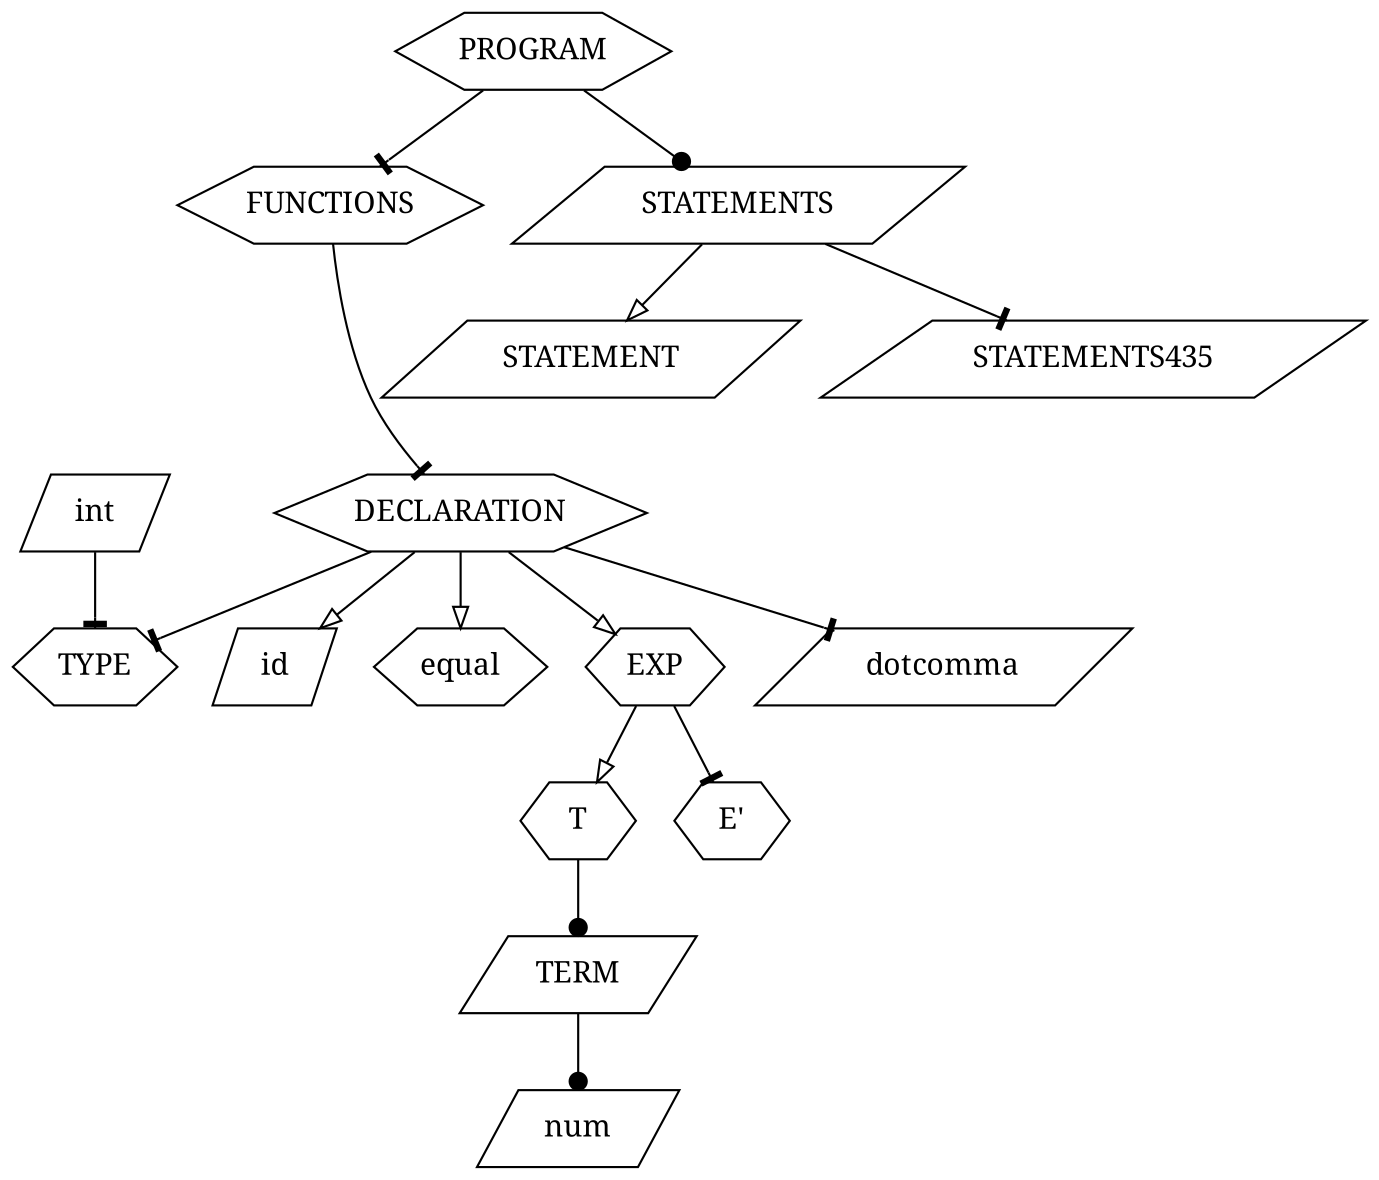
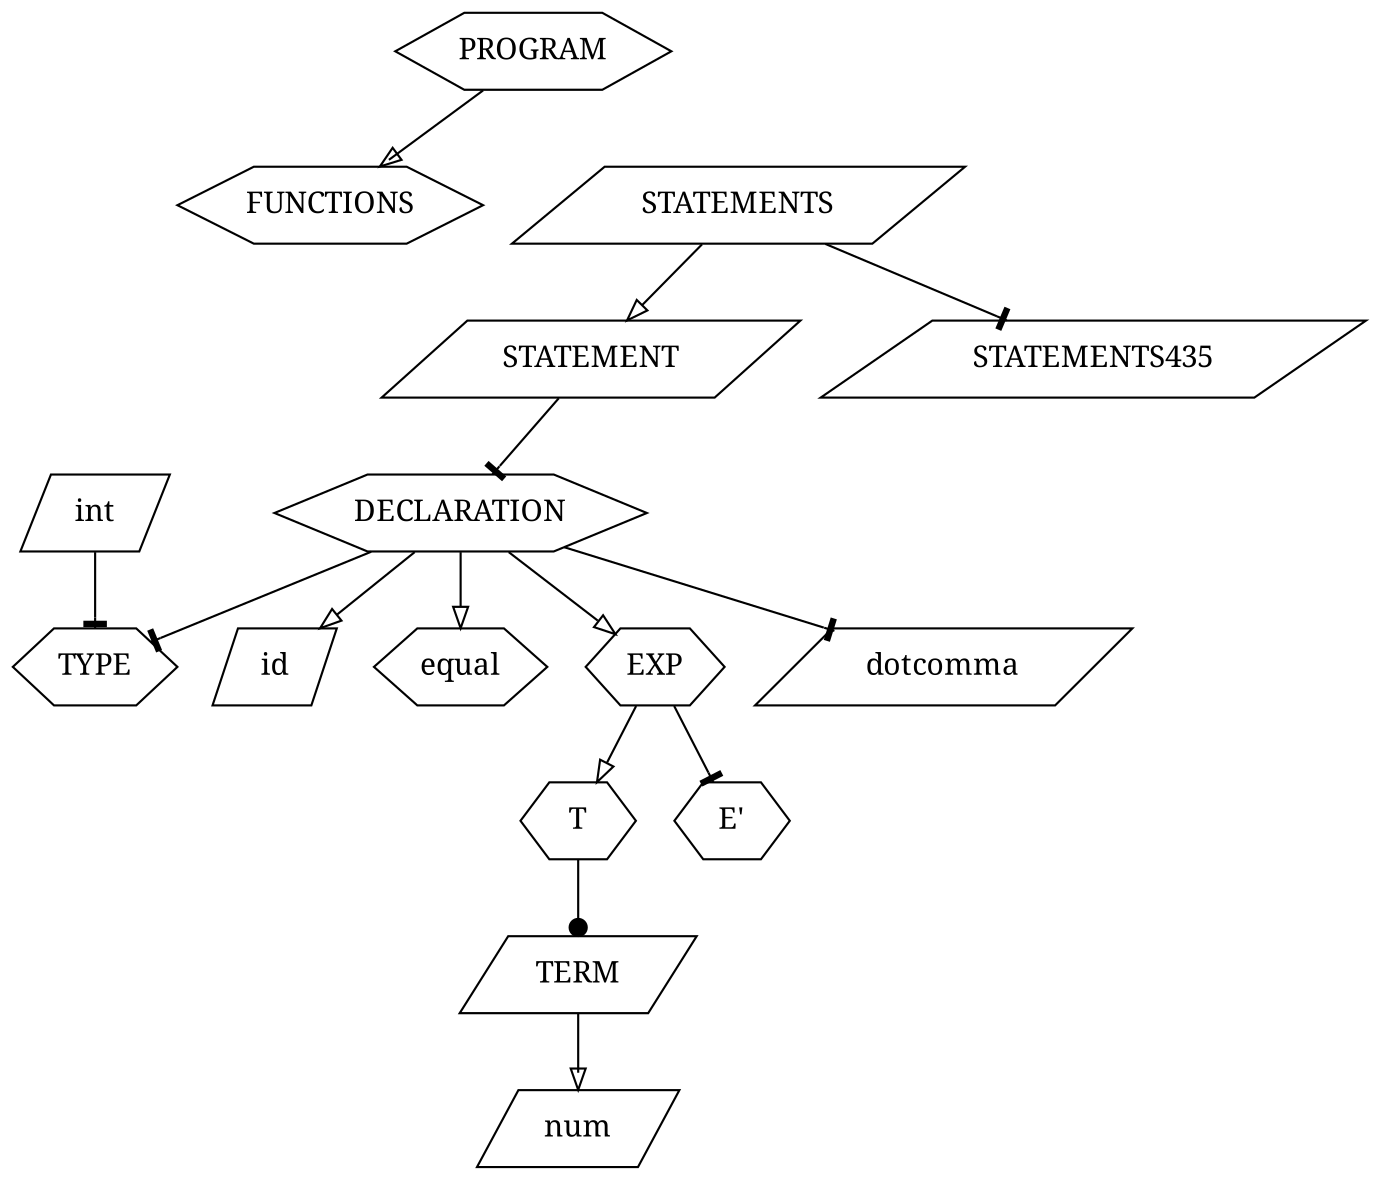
  digraph {
    fontname="Noto Serif"
    node [fontname="Noto Serif" shape=hexagon]
    edge [arrowhead=tee fontname="Noto Serif"]
    PROGRAM
    FUNCTIONS
    n3 [label=STATEMENTS shape=parallelogram]
    n4 [label=STATEMENT shape=parallelogram]
    n5 [label=STATEMENTS435 shape=parallelogram]
    DECLARATION
    TYPE
    id [shape=parallelogram]
    equal
    EXP
    dotcomma [shape=parallelogram]
    n12 [label=T]
    "E'"
    int [shape=parallelogram]
    TERM [shape=parallelogram]
    num [shape=parallelogram]
-   PROGRAM -> FUNCTIONS
-   PROGRAM -> n3 [arrowhead=dot]
+   PROGRAM -> FUNCTIONS [arrowhead=onormal]
    n3 -> n4 [arrowhead=onormal]
    n3 -> n5
-   FUNCTIONS -> DECLARATION
+   n4 -> DECLARATION
    DECLARATION -> TYPE
    DECLARATION -> id [arrowhead=onormal]
    DECLARATION -> equal [arrowhead=onormal]
    DECLARATION -> EXP [arrowhead=onormal]
    DECLARATION -> dotcomma
    EXP -> n12 [arrowhead=onormal]
    EXP -> "E'"
    n12 -> TERM [arrowhead=dot]
    int -> TYPE
-   TERM -> num [arrowhead=dot]
+   TERM -> num [arrowhead=onormal]
  }
